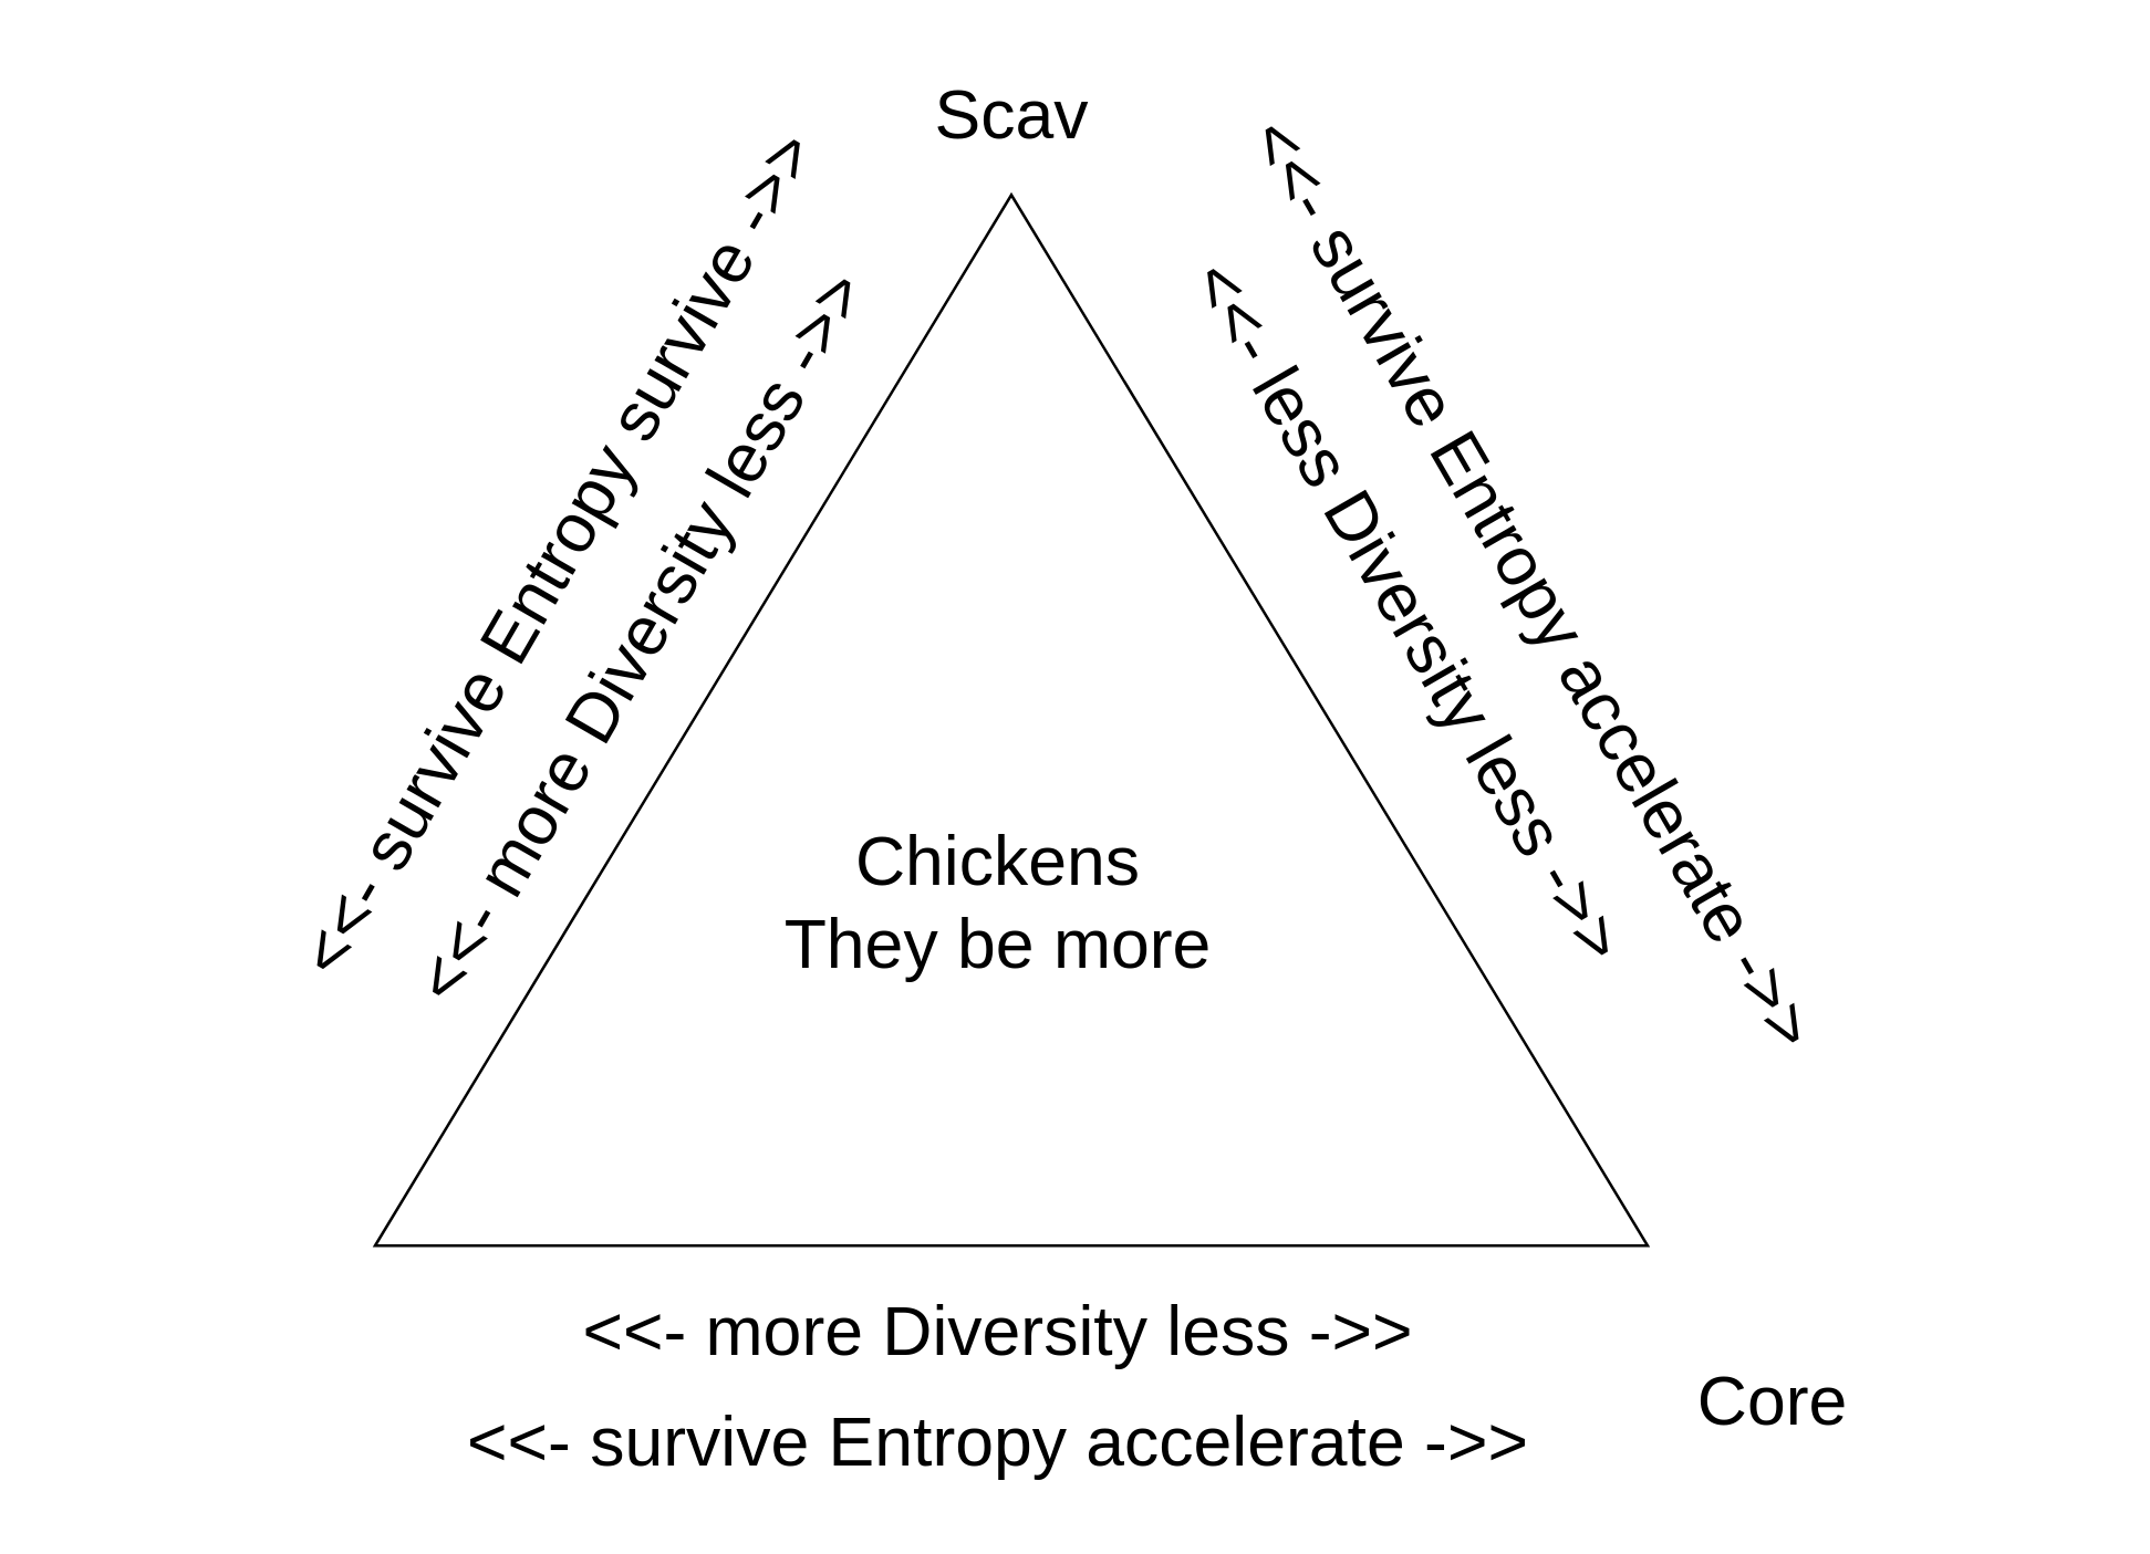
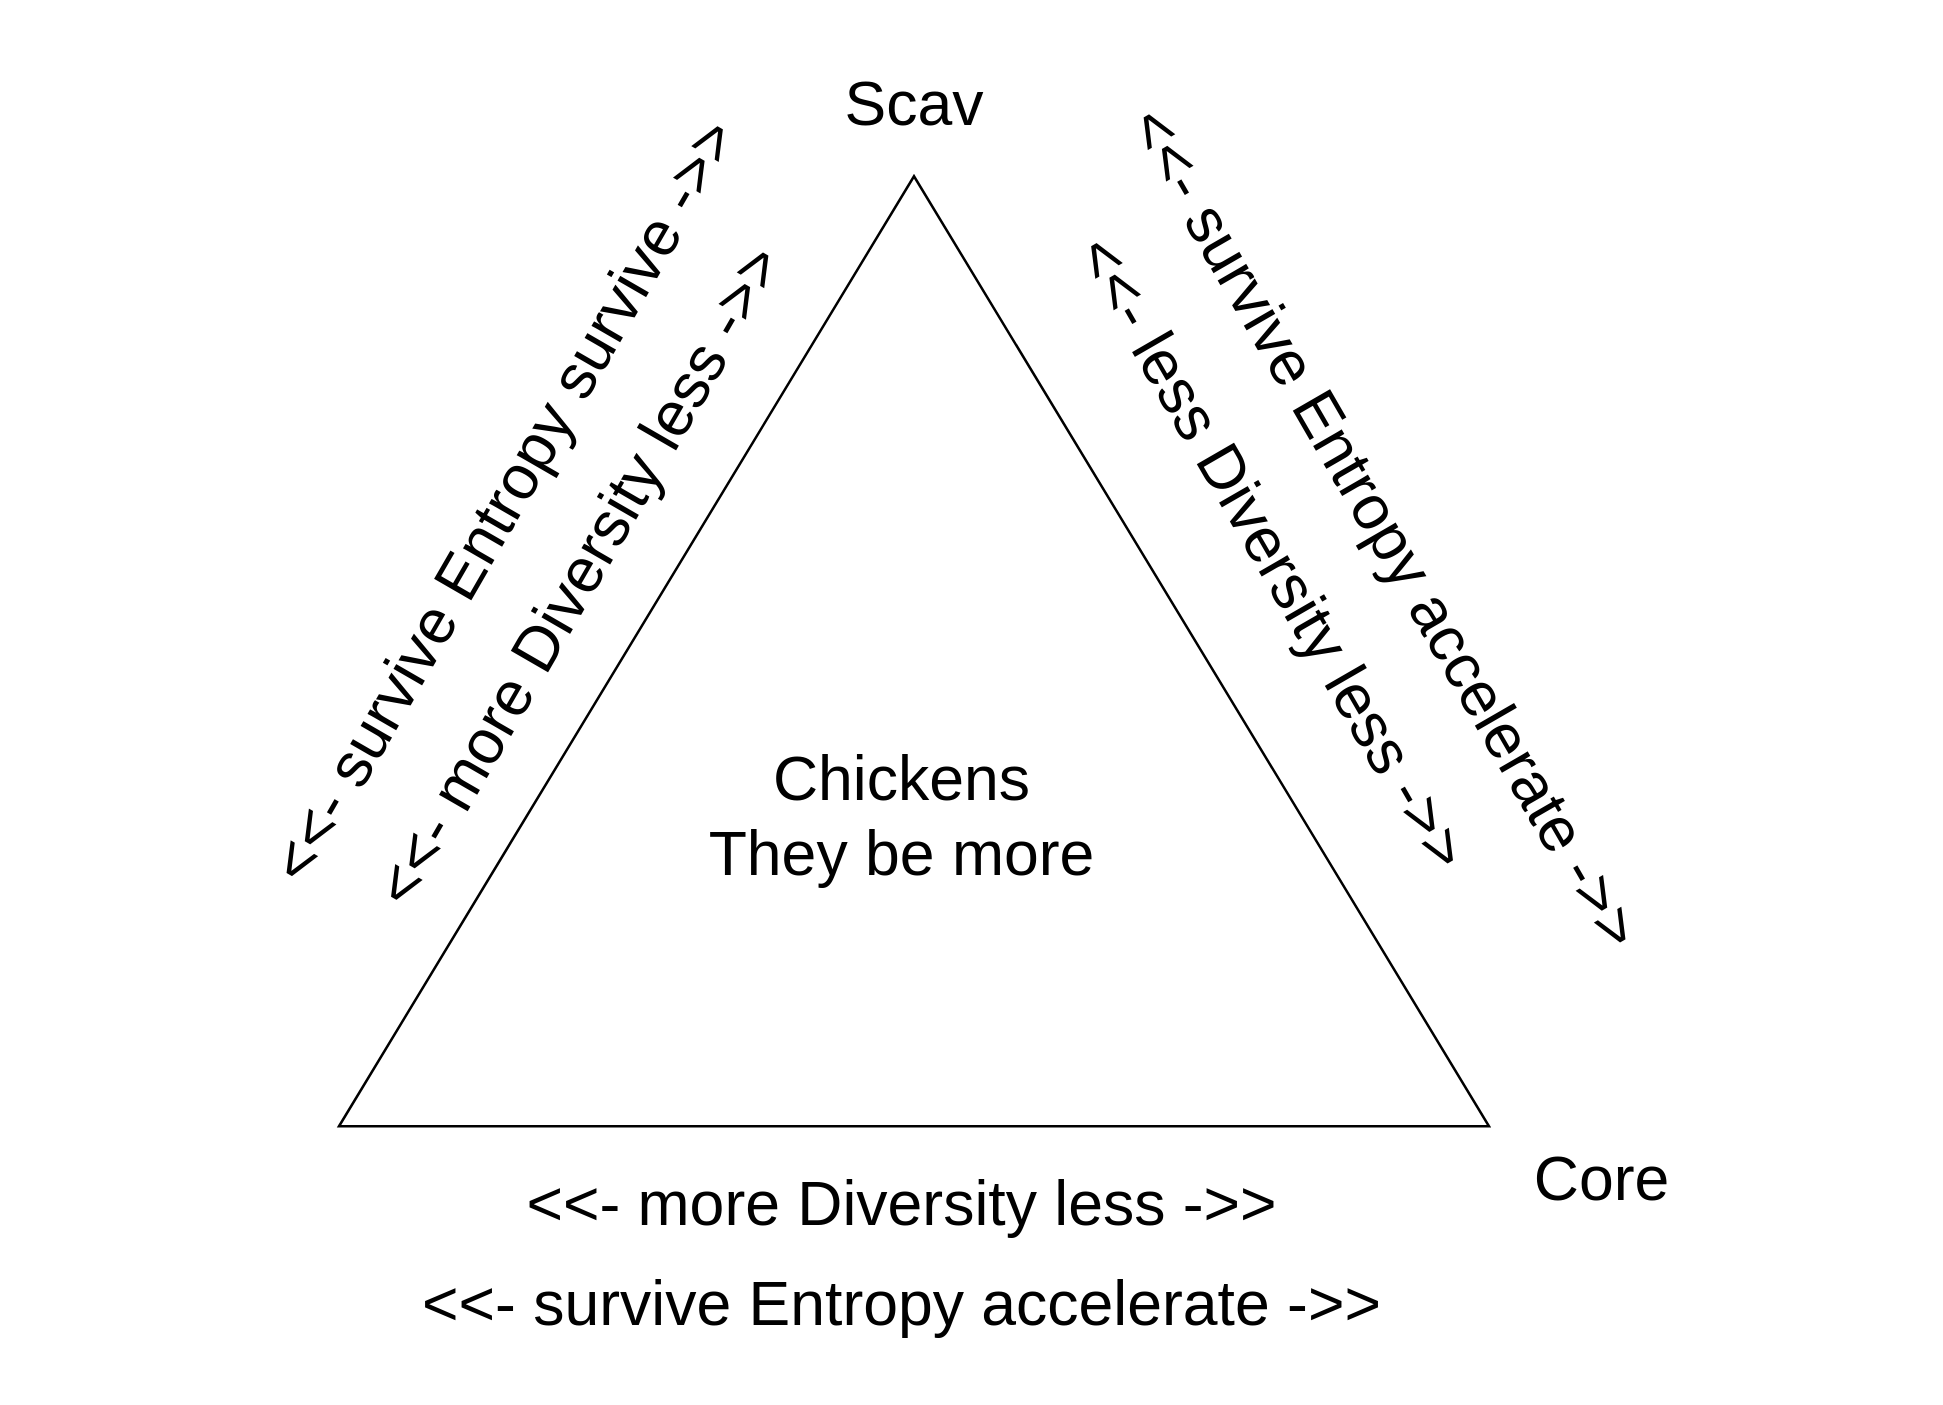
  <mxCell id="0" />
  <mxCell id="1" parent="0" />
  <mxCell id="2" value="" style="triangle;whiteSpace=wrap;html=1;rotation=-90;" parent="1" vertex="1"><mxGeometry x="175" y="30" width="380" height="460" as="geometry" /></mxCell>
  <mxCell id="3" value="Scav" style="text;html=1;align=center;verticalAlign=middle;resizable=0;points=[];autosize=1;strokeColor=none;fontSize=25;" parent="1" vertex="1"><mxGeometry x="330" y="20" width="70" height="40" as="geometry" /></mxCell>
- <mxCell id="4" value="Core" style="text;html=1;align=center;verticalAlign=middle;resizable=0;points=[];autosize=1;strokeColor=none;fontSize=25;" parent="1" vertex="1"><mxGeometry x="605" y="485" width="70" height="40" as="geometry" /></mxCell>
+ <mxCell id="4" value="Core" style="text;html=1;align=center;verticalAlign=middle;resizable=0;points=[];autosize=1;strokeColor=none;fontSize=25;" parent="1" vertex="1"><mxGeometry x="605" y="450" width="70" height="40" as="geometry" /></mxCell>
  <mxCell id="5" value="&amp;lt;&amp;lt;- more Diversity less -&amp;gt;&amp;gt;" style="text;html=1;align=center;verticalAlign=middle;resizable=0;points=[];autosize=1;strokeColor=none;fontSize=25;" parent="1" vertex="1"><mxGeometry x="200" y="460" width="320" height="40" as="geometry" /></mxCell>
  <mxCell id="6" value="&amp;lt;&amp;lt;- more Diversity less -&amp;gt;&amp;gt;" style="text;html=1;align=center;verticalAlign=middle;resizable=0;points=[];autosize=1;strokeColor=none;fontSize=25;rotation=-60;" parent="1" vertex="1"><mxGeometry x="70" y="210" width="320" height="40" as="geometry" /></mxCell>
  <mxCell id="7" value="&amp;lt;&amp;lt;- survive Entropy accelerate -&amp;gt;&amp;gt;" style="text;html=1;align=center;verticalAlign=middle;resizable=0;points=[];autosize=1;strokeColor=none;fontSize=25;" parent="1" vertex="1"><mxGeometry x="160" y="500" width="400" height="40" as="geometry" /></mxCell>
  <mxCell id="8" value="&amp;lt;&amp;lt;- survive Entropy survive -&amp;gt;&amp;gt;" style="text;html=1;align=center;verticalAlign=middle;resizable=0;points=[];autosize=1;strokeColor=none;fontSize=25;rotation=-60;" parent="1" vertex="1"><mxGeometry x="20" y="180" width="360" height="40" as="geometry" /></mxCell>
  <mxCell id="9" value="&amp;lt;&amp;lt;- less Diversity less -&amp;gt;&amp;gt;" style="text;html=1;align=center;verticalAlign=middle;resizable=0;points=[];autosize=1;strokeColor=none;fontSize=25;rotation=60;" parent="1" vertex="1"><mxGeometry x="360" y="200" width="300" height="40" as="geometry" /></mxCell>
  <mxCell id="10" value="&amp;lt;&amp;lt;- survive Entropy accelerate -&amp;gt;&amp;gt;" style="text;html=1;align=center;verticalAlign=middle;resizable=0;points=[];autosize=1;strokeColor=none;fontSize=25;rotation=60;" parent="1" vertex="1"><mxGeometry x="355" y="190" width="400" height="40" as="geometry" /></mxCell>
  <mxCell id="11" value="&lt;div&gt;Chickens&lt;/div&gt;&lt;div&gt;They be more&lt;br&gt;&lt;/div&gt;" style="text;html=1;align=center;verticalAlign=middle;resizable=0;points=[];autosize=1;strokeColor=none;fontSize=25;" parent="1" vertex="1"><mxGeometry x="260" y="290" width="200" height="70" as="geometry" /></mxCell>
